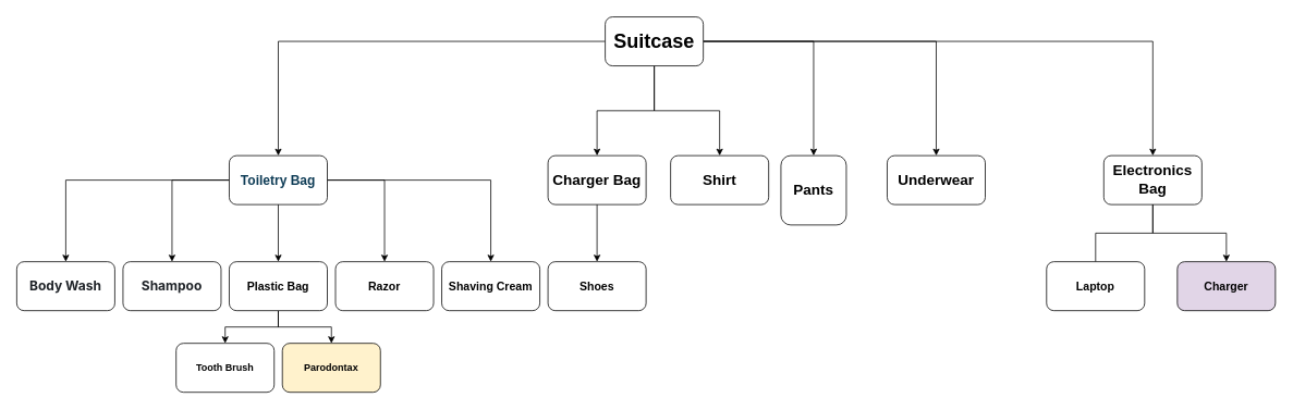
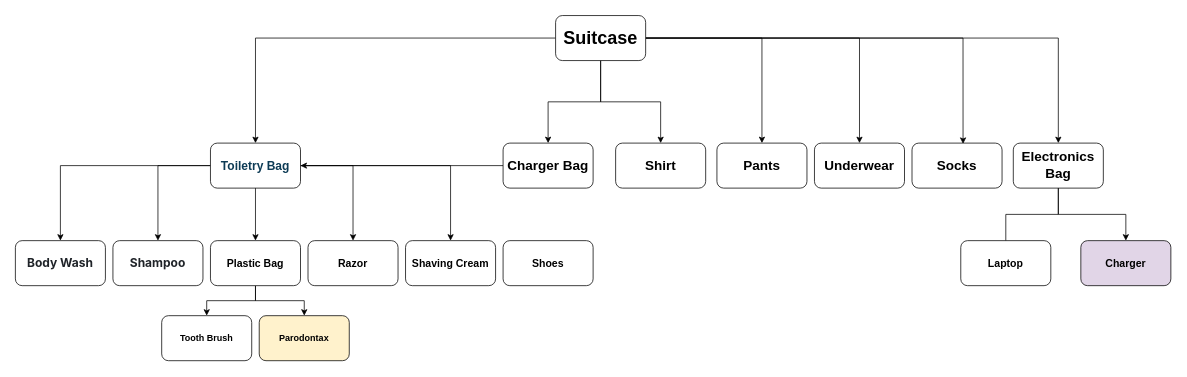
  <mxCell id="0" />
  <mxCell id="1" parent="0" />
  <mxCell id="2" style="edgeStyle=orthogonalEdgeStyle;rounded=0;orthogonalLoop=1;jettySize=auto;html=1;fontFamily=Helvetica;" parent="1" source="9" target="15" edge="1"><mxGeometry relative="1" as="geometry" /></mxCell>
  <mxCell id="3" style="edgeStyle=orthogonalEdgeStyle;rounded=0;orthogonalLoop=1;jettySize=auto;html=1;entryX=0.5;entryY=0;entryDx=0;entryDy=0;fontFamily=Helvetica;" parent="1" source="9" target="26" edge="1"><mxGeometry relative="1" as="geometry" /></mxCell>
  <mxCell id="4" style="edgeStyle=orthogonalEdgeStyle;rounded=0;orthogonalLoop=1;jettySize=auto;html=1;fontFamily=Helvetica;" parent="1" source="9" target="28" edge="1"><mxGeometry relative="1" as="geometry" /></mxCell>
  <mxCell id="5" style="edgeStyle=orthogonalEdgeStyle;rounded=0;orthogonalLoop=1;jettySize=auto;html=1;entryX=0.5;entryY=0;entryDx=0;entryDy=0;fontFamily=Helvetica;" parent="1" source="9" target="29" edge="1"><mxGeometry relative="1" as="geometry" /></mxCell>
  <mxCell id="6" style="edgeStyle=orthogonalEdgeStyle;rounded=0;orthogonalLoop=1;jettySize=auto;html=1;entryX=0.5;entryY=0;entryDx=0;entryDy=0;fontFamily=Helvetica;" parent="1" source="9" target="31" edge="1"><mxGeometry relative="1" as="geometry" /></mxCell>
+ <mxCell id="7" style="edgeStyle=orthogonalEdgeStyle;rounded=0;orthogonalLoop=1;jettySize=auto;html=1;entryX=0.567;entryY=0.017;entryDx=0;entryDy=0;entryPerimeter=0;fontFamily=Helvetica;" parent="1" source="9" target="30" edge="1"><mxGeometry relative="1" as="geometry" /></mxCell>
  <mxCell id="8" style="edgeStyle=orthogonalEdgeStyle;rounded=0;orthogonalLoop=1;jettySize=auto;html=1;entryX=0.5;entryY=0;entryDx=0;entryDy=0;" edge="1" parent="1" source="9" target="34"><mxGeometry relative="1" as="geometry" /></mxCell>
  <mxCell id="9" value="&lt;h1&gt;Suitcase&lt;/h1&gt;" style="rounded=1;whiteSpace=wrap;html=1;" parent="1" vertex="1"><mxGeometry x="740" y="20" width="120" height="60" as="geometry" /></mxCell>
  <mxCell id="10" style="edgeStyle=orthogonalEdgeStyle;rounded=0;orthogonalLoop=1;jettySize=auto;html=1;entryX=0.5;entryY=0;entryDx=0;entryDy=0;fontFamily=Helvetica;" parent="1" source="15" target="18" edge="1"><mxGeometry relative="1" as="geometry" /></mxCell>
  <mxCell id="11" style="edgeStyle=orthogonalEdgeStyle;rounded=0;orthogonalLoop=1;jettySize=auto;html=1;entryX=0.5;entryY=0;entryDx=0;entryDy=0;fontFamily=Helvetica;" parent="1" source="15" target="19" edge="1"><mxGeometry relative="1" as="geometry" /></mxCell>
  <mxCell id="12" style="edgeStyle=orthogonalEdgeStyle;rounded=0;orthogonalLoop=1;jettySize=auto;html=1;fontFamily=Helvetica;" parent="1" source="15" target="20" edge="1"><mxGeometry relative="1" as="geometry" /></mxCell>
  <mxCell id="13" style="edgeStyle=orthogonalEdgeStyle;rounded=0;orthogonalLoop=1;jettySize=auto;html=1;entryX=0.5;entryY=0;entryDx=0;entryDy=0;fontFamily=Helvetica;" parent="1" source="15" target="23" edge="1"><mxGeometry relative="1" as="geometry" /></mxCell>
  <mxCell id="14" style="edgeStyle=orthogonalEdgeStyle;rounded=0;orthogonalLoop=1;jettySize=auto;html=1;entryX=0.5;entryY=0;entryDx=0;entryDy=0;fontFamily=Helvetica;" parent="1" source="15" target="24" edge="1"><mxGeometry relative="1" as="geometry" /></mxCell>
  <mxCell id="15" value="&lt;h2 style=&quot;text-align: start;&quot;&gt;&lt;font color=&quot;#0d3b55&quot;&gt;&lt;span style=&quot;font-size: 16px;&quot;&gt;Toiletry Bag&lt;/span&gt;&lt;/font&gt;&lt;br&gt;&lt;/h2&gt;" style="rounded=1;whiteSpace=wrap;html=1;fontFamily=Helvetica;" parent="1" vertex="1"><mxGeometry x="280" y="190" width="120" height="60" as="geometry" /></mxCell>
  <mxCell id="16" style="edgeStyle=orthogonalEdgeStyle;rounded=0;orthogonalLoop=1;jettySize=auto;html=1;entryX=0.5;entryY=0;entryDx=0;entryDy=0;fontFamily=Helvetica;" parent="1" source="18" target="21" edge="1"><mxGeometry relative="1" as="geometry" /></mxCell>
  <mxCell id="17" style="edgeStyle=orthogonalEdgeStyle;rounded=0;orthogonalLoop=1;jettySize=auto;html=1;fontFamily=Helvetica;" parent="1" source="18" target="22" edge="1"><mxGeometry relative="1" as="geometry" /></mxCell>
  <mxCell id="18" value="&lt;h3&gt;Plastic Bag&lt;/h3&gt;" style="rounded=1;whiteSpace=wrap;html=1;fontFamily=Helvetica;" parent="1" vertex="1"><mxGeometry x="280" y="320" width="120" height="60" as="geometry" /></mxCell>
  <mxCell id="19" value="&lt;h3&gt;&lt;span style=&quot;color: rgb(31, 35, 40); font-family: -apple-system, BlinkMacSystemFont, &amp;quot;Segoe UI&amp;quot;, &amp;quot;Noto Sans&amp;quot;, Helvetica, Arial, sans-serif, &amp;quot;Apple Color Emoji&amp;quot;, &amp;quot;Segoe UI Emoji&amp;quot;; font-size: 16px; text-align: start; background-color: rgb(255, 255, 255);&quot;&gt;Body Wash&lt;/span&gt;&lt;/h3&gt;" style="rounded=1;whiteSpace=wrap;html=1;fontFamily=Helvetica;" parent="1" vertex="1"><mxGeometry x="20" y="320" width="120" height="60" as="geometry" /></mxCell>
  <mxCell id="20" value="&lt;h3&gt;&lt;span style=&quot;color: rgb(31, 35, 40); font-family: -apple-system, BlinkMacSystemFont, &amp;quot;Segoe UI&amp;quot;, &amp;quot;Noto Sans&amp;quot;, Helvetica, Arial, sans-serif, &amp;quot;Apple Color Emoji&amp;quot;, &amp;quot;Segoe UI Emoji&amp;quot;; font-size: 16px; font-style: normal; font-variant-ligatures: normal; font-variant-caps: normal; letter-spacing: normal; orphans: 2; text-align: start; text-indent: 0px; text-transform: none; widows: 2; word-spacing: 0px; -webkit-text-stroke-width: 0px; background-color: rgb(255, 255, 255); text-decoration-thickness: initial; text-decoration-style: initial; text-decoration-color: initial; float: none; display: inline !important;&quot;&gt;Shampoo&lt;/span&gt;&lt;/h3&gt;" style="rounded=1;whiteSpace=wrap;html=1;fontFamily=Helvetica;" parent="1" vertex="1"><mxGeometry x="150" y="320" width="120" height="60" as="geometry" /></mxCell>
  <mxCell id="21" value="&lt;h4&gt;Tooth Brush&lt;/h4&gt;" style="rounded=1;whiteSpace=wrap;html=1;fontFamily=Helvetica;" parent="1" vertex="1"><mxGeometry x="215" y="420" width="120" height="60" as="geometry" /></mxCell>
  <mxCell id="22" value="&lt;h4&gt;Parodontax&lt;/h4&gt;" style="rounded=1;whiteSpace=wrap;html=1;fontFamily=Helvetica;fillColor=#fff2cc;" parent="1" vertex="1"><mxGeometry x="345" y="420" width="120" height="60" as="geometry" /></mxCell>
  <mxCell id="23" value="&lt;h3&gt;Razor&lt;/h3&gt;" style="rounded=1;whiteSpace=wrap;html=1;fontFamily=Helvetica;" parent="1" vertex="1"><mxGeometry x="410" y="320" width="120" height="60" as="geometry" /></mxCell>
  <mxCell id="24" value="&lt;h3&gt;Shaving Cream&lt;/h3&gt;" style="rounded=1;whiteSpace=wrap;html=1;fontFamily=Helvetica;" parent="1" vertex="1"><mxGeometry x="540" y="320" width="120" height="60" as="geometry" /></mxCell>
- <mxCell id="25" style="edgeStyle=orthogonalEdgeStyle;rounded=0;orthogonalLoop=1;jettySize=auto;html=1;fontFamily=Helvetica;entryX=0.5;entryY=0;entryDx=0;entryDy=0;" parent="1" source="26" target="27" edge="1"><mxGeometry relative="1" as="geometry"><mxPoint x="720" y="240" as="targetPoint" /></mxGeometry></mxCell>
+ <mxCell id="25" style="edgeStyle=orthogonalEdgeStyle;rounded=0;orthogonalLoop=1;jettySize=auto;html=1;fontFamily=Helvetica;" parent="1" source="26" target="15" edge="1"><mxGeometry relative="1" as="geometry"><mxPoint x="720" y="240" as="targetPoint" /></mxGeometry></mxCell>
  <mxCell id="26" value="&lt;h2&gt;Charger Bag&lt;/h2&gt;" style="rounded=1;whiteSpace=wrap;html=1;fontFamily=Helvetica;" parent="1" vertex="1"><mxGeometry x="670" y="190" width="120" height="60" as="geometry" /></mxCell>
  <mxCell id="27" value="&lt;h3&gt;Shoes&lt;/h3&gt;" style="rounded=1;whiteSpace=wrap;html=1;fontFamily=Helvetica;" parent="1" vertex="1"><mxGeometry x="670" y="320" width="120" height="60" as="geometry" /></mxCell>
  <mxCell id="28" value="&lt;h2&gt;Shirt&lt;/h2&gt;" style="rounded=1;whiteSpace=wrap;html=1;fontFamily=Helvetica;" parent="1" vertex="1"><mxGeometry x="820" y="190" width="120" height="60" as="geometry" /></mxCell>
- <mxCell id="29" value="&lt;h2&gt;Pants&lt;/h2&gt;" style="rounded=1;whiteSpace=wrap;html=1;fontFamily=Helvetica;" parent="1" vertex="1"><mxGeometry x="955" y="190" width="80" height="85" as="geometry" /></mxCell>
+ <mxCell id="29" value="&lt;h2&gt;Pants&lt;/h2&gt;" style="rounded=1;whiteSpace=wrap;html=1;fontFamily=Helvetica;" parent="1" vertex="1"><mxGeometry x="955" y="190" width="120" height="60" as="geometry" /></mxCell>
+ <mxCell id="30" value="&lt;h2&gt;Socks&lt;/h2&gt;" style="rounded=1;whiteSpace=wrap;html=1;fontFamily=Helvetica;" parent="1" vertex="1"><mxGeometry x="1215" y="190" width="120" height="60" as="geometry" /></mxCell>
  <mxCell id="31" value="&lt;h2&gt;Underwear&lt;/h2&gt;" style="rounded=1;whiteSpace=wrap;html=1;fontFamily=Helvetica;" parent="1" vertex="1"><mxGeometry x="1085" y="190" width="120" height="60" as="geometry" /></mxCell>
  <mxCell id="32" style="edgeStyle=orthogonalEdgeStyle;rounded=0;orthogonalLoop=1;jettySize=auto;html=1;endArrow=none;" edge="1" parent="1" source="34" target="35"><mxGeometry relative="1" as="geometry" /></mxCell>
  <mxCell id="33" style="edgeStyle=orthogonalEdgeStyle;rounded=0;orthogonalLoop=1;jettySize=auto;html=1;entryX=0.5;entryY=0;entryDx=0;entryDy=0;" edge="1" parent="1" source="34" target="36"><mxGeometry relative="1" as="geometry" /></mxCell>
  <mxCell id="34" value="&lt;h2&gt;Electronics Bag&lt;/h2&gt;" style="rounded=1;whiteSpace=wrap;html=1;fontFamily=Helvetica;" vertex="1" parent="1"><mxGeometry x="1350" y="190" width="120" height="60" as="geometry" /></mxCell>
  <mxCell id="35" value="&lt;h3&gt;Laptop&lt;/h3&gt;" style="rounded=1;whiteSpace=wrap;html=1;fontFamily=Helvetica;" vertex="1" parent="1"><mxGeometry x="1280" y="320" width="120" height="60" as="geometry" /></mxCell>
  <mxCell id="36" value="&lt;h3&gt;Charger&lt;/h3&gt;" style="rounded=1;whiteSpace=wrap;html=1;fontFamily=Helvetica;fillColor=#e1d5e7;" vertex="1" parent="1"><mxGeometry x="1440" y="320" width="120" height="60" as="geometry" /></mxCell>
